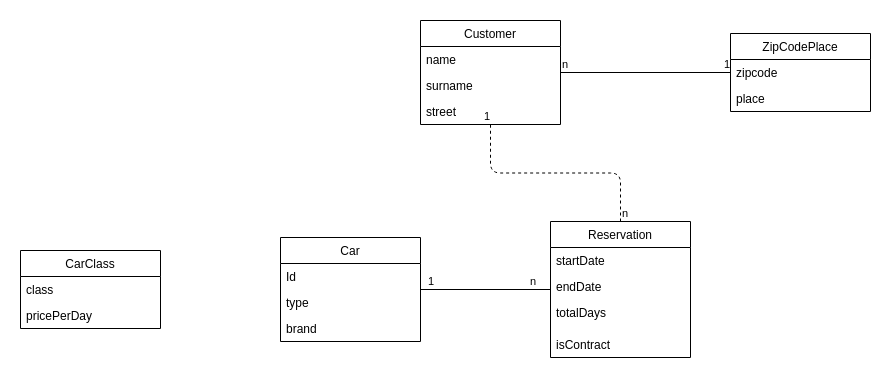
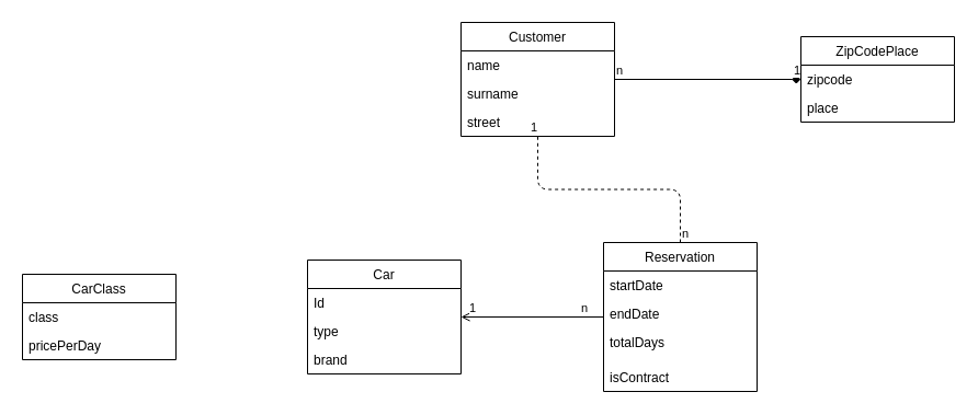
  <mxCell id="0" />
  <mxCell id="1" parent="0" />
  <mxCell id="2" value="CarClass" style="swimlane;fontStyle=0;childLayout=stackLayout;horizontal=1;startSize=26;fillColor=none;horizontalStack=0;resizeParent=1;resizeParentMax=0;resizeLast=0;collapsible=1;marginBottom=0;" vertex="1" parent="1"><mxGeometry x="20" y="250" width="140" height="78" as="geometry" /></mxCell>
  <mxCell id="3" value="class" style="text;strokeColor=none;fillColor=none;align=left;verticalAlign=top;spacingLeft=4;spacingRight=4;overflow=hidden;rotatable=0;points=[[0,0.5],[1,0.5]];portConstraint=eastwest;" vertex="1" parent="2"><mxGeometry y="26" width="140" height="26" as="geometry" /></mxCell>
  <mxCell id="4" value="pricePerDay" style="text;strokeColor=none;fillColor=none;align=left;verticalAlign=top;spacingLeft=4;spacingRight=4;overflow=hidden;rotatable=0;points=[[0,0.5],[1,0.5]];portConstraint=eastwest;" vertex="1" parent="2"><mxGeometry y="52" width="140" height="26" as="geometry" /></mxCell>
  <mxCell id="5" value="Car" style="swimlane;fontStyle=0;childLayout=stackLayout;horizontal=1;startSize=26;fillColor=none;horizontalStack=0;resizeParent=1;resizeParentMax=0;resizeLast=0;collapsible=1;marginBottom=0;" vertex="1" parent="1"><mxGeometry x="280" y="237" width="140" height="104" as="geometry" /></mxCell>
  <mxCell id="6" value="Id" style="text;strokeColor=none;fillColor=none;align=left;verticalAlign=top;spacingLeft=4;spacingRight=4;overflow=hidden;rotatable=0;points=[[0,0.5],[1,0.5]];portConstraint=eastwest;" vertex="1" parent="5"><mxGeometry y="26" width="140" height="26" as="geometry" /></mxCell>
  <mxCell id="7" value="type" style="text;strokeColor=none;fillColor=none;align=left;verticalAlign=top;spacingLeft=4;spacingRight=4;overflow=hidden;rotatable=0;points=[[0,0.5],[1,0.5]];portConstraint=eastwest;" vertex="1" parent="5"><mxGeometry y="52" width="140" height="26" as="geometry" /></mxCell>
  <mxCell id="8" value="brand" style="text;strokeColor=none;fillColor=none;align=left;verticalAlign=top;spacingLeft=4;spacingRight=4;overflow=hidden;rotatable=0;points=[[0,0.5],[1,0.5]];portConstraint=eastwest;" vertex="1" parent="5"><mxGeometry y="78" width="140" height="26" as="geometry" /></mxCell>
  <mxCell id="9" value="Reservation" style="swimlane;fontStyle=0;childLayout=stackLayout;horizontal=1;startSize=26;fillColor=none;horizontalStack=0;resizeParent=1;resizeParentMax=0;resizeLast=0;collapsible=1;marginBottom=0;" vertex="1" parent="1"><mxGeometry x="550" y="221" width="140" height="136" as="geometry" /></mxCell>
  <mxCell id="10" value="startDate" style="text;strokeColor=none;fillColor=none;align=left;verticalAlign=top;spacingLeft=4;spacingRight=4;overflow=hidden;rotatable=0;points=[[0,0.5],[1,0.5]];portConstraint=eastwest;" vertex="1" parent="9"><mxGeometry y="26" width="140" height="26" as="geometry" /></mxCell>
  <mxCell id="11" value="endDate" style="text;strokeColor=none;fillColor=none;align=left;verticalAlign=top;spacingLeft=4;spacingRight=4;overflow=hidden;rotatable=0;points=[[0,0.5],[1,0.5]];portConstraint=eastwest;" vertex="1" parent="9"><mxGeometry y="52" width="140" height="26" as="geometry" /></mxCell>
  <mxCell id="12" value="totalDays" style="text;strokeColor=none;fillColor=none;align=left;verticalAlign=top;spacingLeft=4;spacingRight=4;overflow=hidden;rotatable=0;points=[[0,0.5],[1,0.5]];portConstraint=eastwest;" vertex="1" parent="9"><mxGeometry y="78" width="140" height="32" as="geometry" /></mxCell>
  <mxCell id="13" value="isContract" style="text;strokeColor=none;fillColor=none;align=left;verticalAlign=top;spacingLeft=4;spacingRight=4;overflow=hidden;rotatable=0;points=[[0,0.5],[1,0.5]];portConstraint=eastwest;" vertex="1" parent="9"><mxGeometry y="110" width="140" height="26" as="geometry" /></mxCell>
  <mxCell id="14" value="Customer" style="swimlane;fontStyle=0;childLayout=stackLayout;horizontal=1;startSize=26;fillColor=none;horizontalStack=0;resizeParent=1;resizeParentMax=0;resizeLast=0;collapsible=1;marginBottom=0;" vertex="1" parent="1"><mxGeometry x="420" y="20" width="140" height="104" as="geometry" /></mxCell>
  <mxCell id="15" value="name" style="text;strokeColor=none;fillColor=none;align=left;verticalAlign=top;spacingLeft=4;spacingRight=4;overflow=hidden;rotatable=0;points=[[0,0.5],[1,0.5]];portConstraint=eastwest;" vertex="1" parent="14"><mxGeometry y="26" width="140" height="26" as="geometry" /></mxCell>
  <mxCell id="16" value="surname" style="text;strokeColor=none;fillColor=none;align=left;verticalAlign=top;spacingLeft=4;spacingRight=4;overflow=hidden;rotatable=0;points=[[0,0.5],[1,0.5]];portConstraint=eastwest;" vertex="1" parent="14"><mxGeometry y="52" width="140" height="26" as="geometry" /></mxCell>
  <mxCell id="17" value="street" style="text;strokeColor=none;fillColor=none;align=left;verticalAlign=top;spacingLeft=4;spacingRight=4;overflow=hidden;rotatable=0;points=[[0,0.5],[1,0.5]];portConstraint=eastwest;" vertex="1" parent="14"><mxGeometry y="78" width="140" height="26" as="geometry" /></mxCell>
  <mxCell id="18" value="ZipCodePlace" style="swimlane;fontStyle=0;childLayout=stackLayout;horizontal=1;startSize=26;fillColor=none;horizontalStack=0;resizeParent=1;resizeParentMax=0;resizeLast=0;collapsible=1;marginBottom=0;" vertex="1" parent="1"><mxGeometry x="730" y="33" width="140" height="78" as="geometry" /></mxCell>
  <mxCell id="19" value="zipcode" style="text;strokeColor=none;fillColor=none;align=left;verticalAlign=top;spacingLeft=4;spacingRight=4;overflow=hidden;rotatable=0;points=[[0,0.5],[1,0.5]];portConstraint=eastwest;" vertex="1" parent="18"><mxGeometry y="26" width="140" height="26" as="geometry" /></mxCell>
  <mxCell id="20" value="place" style="text;strokeColor=none;fillColor=none;align=left;verticalAlign=top;spacingLeft=4;spacingRight=4;overflow=hidden;rotatable=0;points=[[0,0.5],[1,0.5]];portConstraint=eastwest;" vertex="1" parent="18"><mxGeometry y="52" width="140" height="26" as="geometry" /></mxCell>
- <mxCell id="21" value="" style="endArrow=none;html=1;edgeStyle=orthogonalEdgeStyle;" edge="1" parent="1" source="14" target="18"><mxGeometry relative="1" as="geometry"><mxPoint x="570" y="360" as="sourcePoint" /><mxPoint x="730" y="360" as="targetPoint" /></mxGeometry></mxCell>
+ <mxCell id="21" value="" style="endArrow=diamond;html=1;edgeStyle=orthogonalEdgeStyle;" edge="1" parent="1" source="14" target="18"><mxGeometry relative="1" as="geometry"><mxPoint x="570" y="360" as="sourcePoint" /><mxPoint x="730" y="360" as="targetPoint" /></mxGeometry></mxCell>
  <mxCell id="22" value="n" style="edgeLabel;resizable=0;html=1;align=left;verticalAlign=bottom;" connectable="0" vertex="1" parent="21"><mxGeometry x="-1" relative="1" as="geometry" /></mxCell>
  <mxCell id="23" value="1" style="edgeLabel;resizable=0;html=1;align=right;verticalAlign=bottom;" connectable="0" vertex="1" parent="21"><mxGeometry x="1" relative="1" as="geometry" /></mxCell>
  <mxCell id="24" value="" style="endArrow=none;html=1;edgeStyle=orthogonalEdgeStyle;dashed=1;" edge="1" parent="1" source="9" target="14"><mxGeometry relative="1" as="geometry"><mxPoint x="330" y="420" as="sourcePoint" /><mxPoint x="500" y="420" as="targetPoint" /></mxGeometry></mxCell>
  <mxCell id="25" value="n" style="edgeLabel;resizable=0;html=1;align=left;verticalAlign=bottom;" connectable="0" vertex="1" parent="24"><mxGeometry x="-1" relative="1" as="geometry" /></mxCell>
  <mxCell id="26" value="1" style="edgeLabel;resizable=0;html=1;align=right;verticalAlign=bottom;" connectable="0" vertex="1" parent="24"><mxGeometry x="1" relative="1" as="geometry" /></mxCell>
- <mxCell id="27" value="" style="endArrow=none;html=1;edgeStyle=orthogonalEdgeStyle;" edge="1" parent="1" source="9" target="5"><mxGeometry relative="1" as="geometry"><mxPoint x="550" y="288.5" as="sourcePoint" /><mxPoint x="430" y="288.5" as="targetPoint" /></mxGeometry></mxCell>
+ <mxCell id="27" value="" style="endArrow=open;html=1;edgeStyle=orthogonalEdgeStyle;" edge="1" parent="1" source="9" target="5"><mxGeometry relative="1" as="geometry"><mxPoint x="550" y="288.5" as="sourcePoint" /><mxPoint x="430" y="288.5" as="targetPoint" /></mxGeometry></mxCell>
  <mxCell id="28" value="n" style="edgeLabel;resizable=0;html=1;align=left;verticalAlign=bottom;" connectable="0" vertex="1" parent="27"><mxGeometry x="-1" relative="1" as="geometry"><mxPoint x="-22" as="offset" /></mxGeometry></mxCell>
  <mxCell id="29" value="1" style="edgeLabel;resizable=0;html=1;align=right;verticalAlign=bottom;" connectable="0" vertex="1" parent="27"><mxGeometry x="1" relative="1" as="geometry"><mxPoint x="14" as="offset" /></mxGeometry></mxCell>
